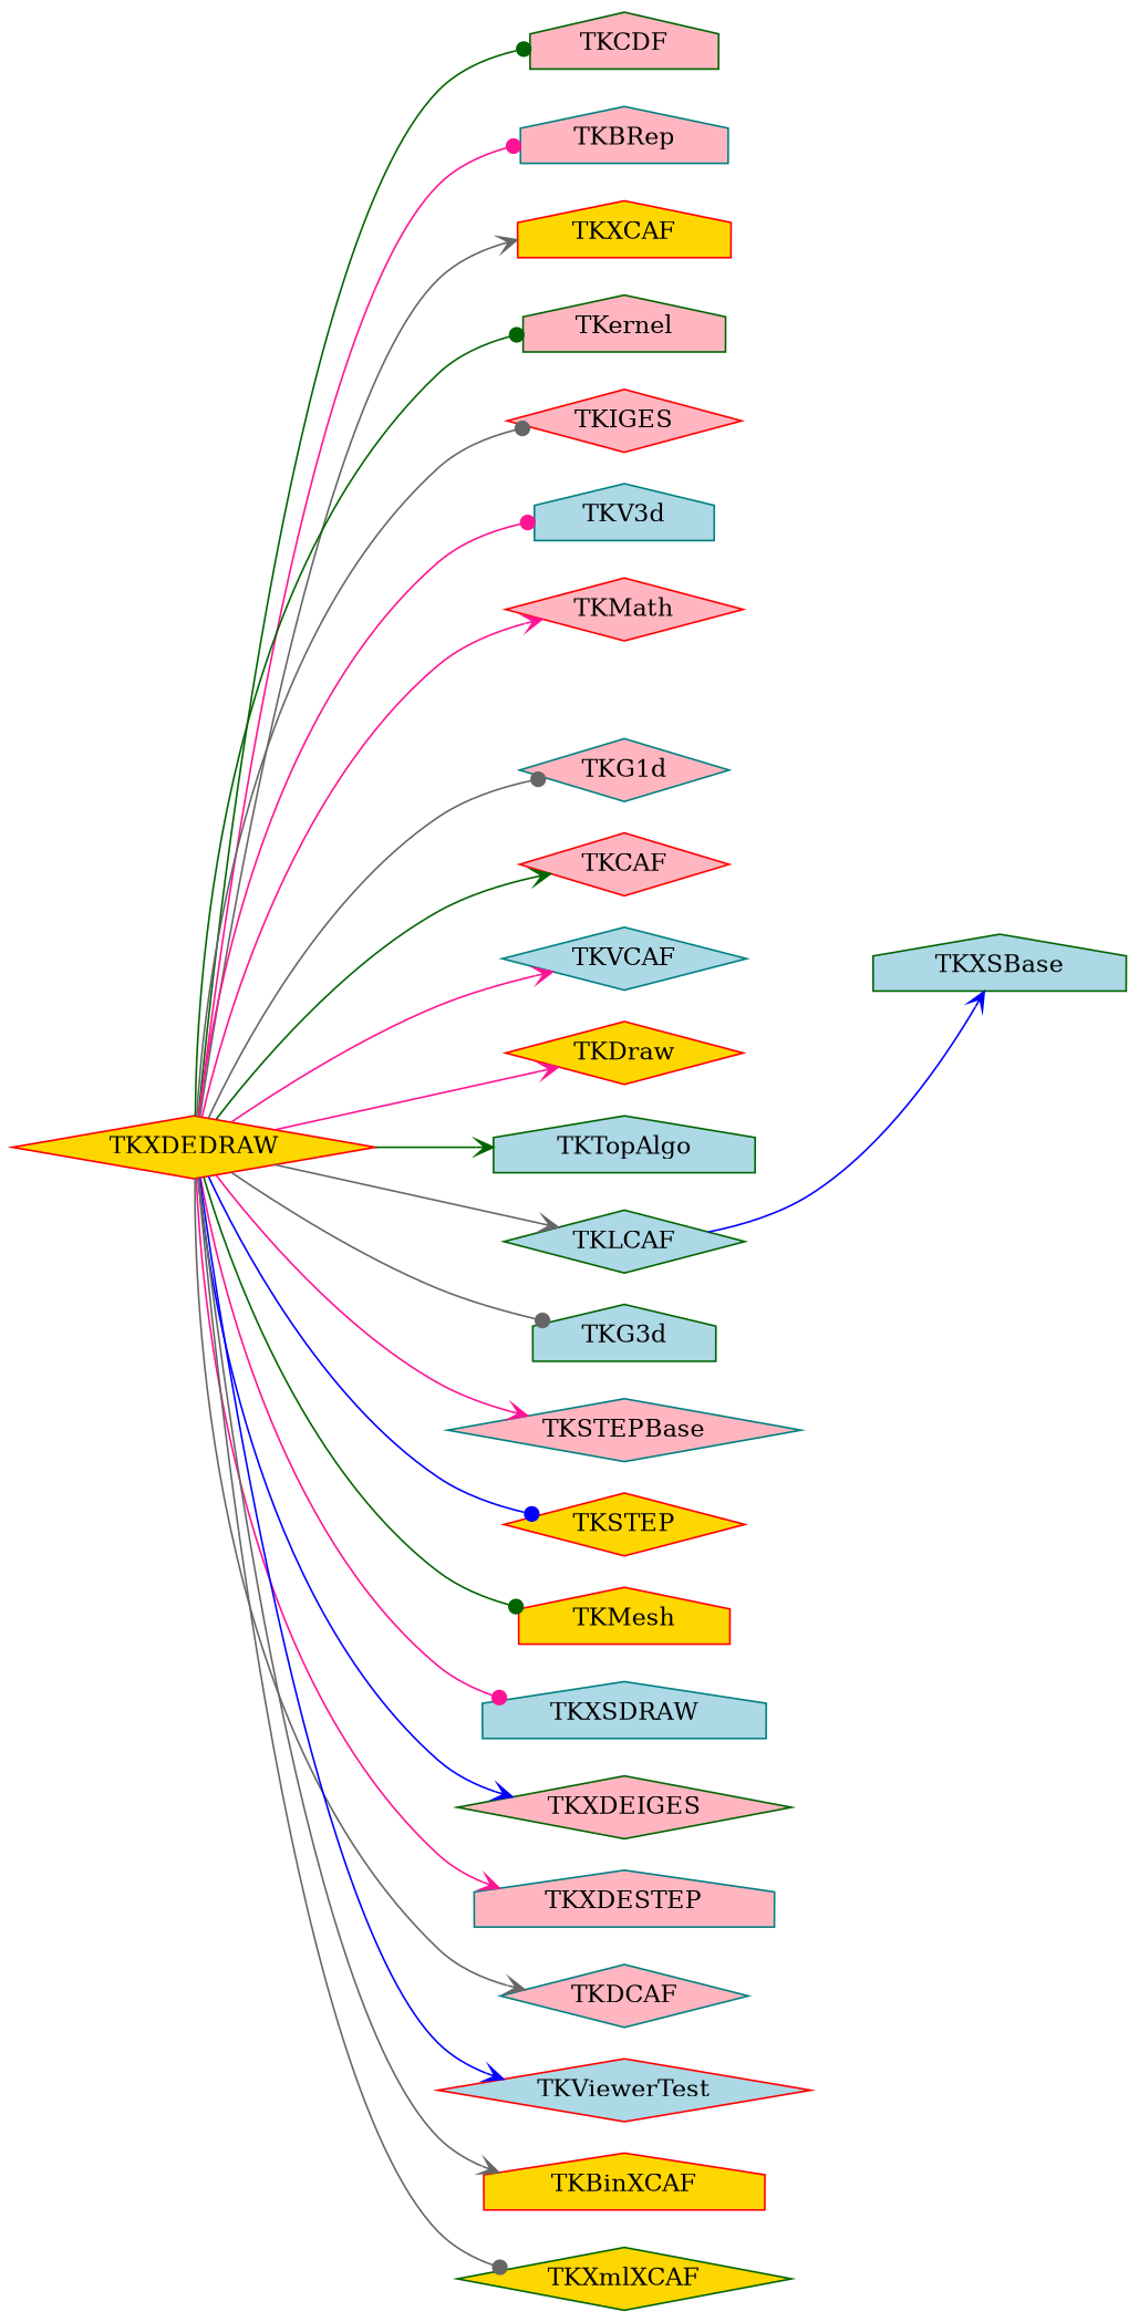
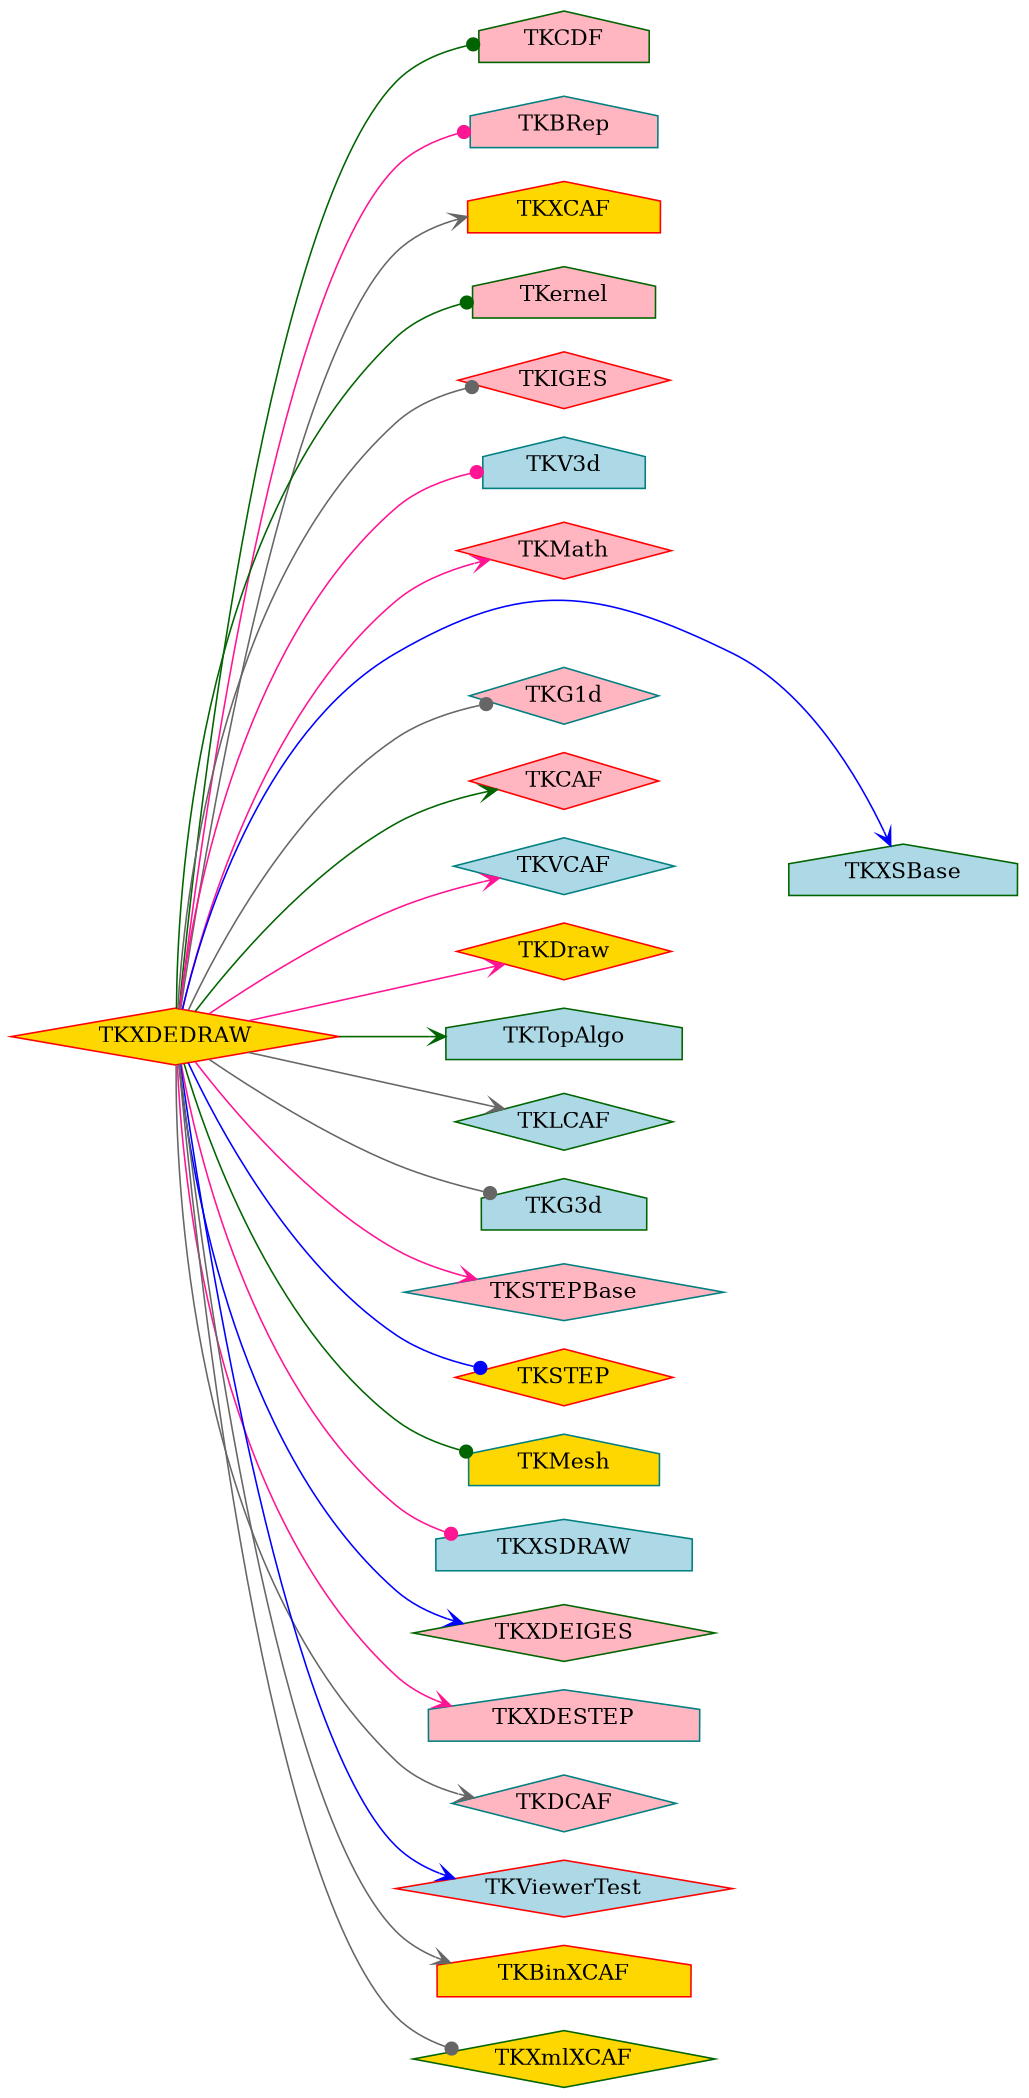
  digraph {
    aspect=1
    rankdir=LR
    node [color=red fillcolor=lightpink shape=diamond style=filled]
    edge [arrowhead=vee color=deeppink style=solid]
    TKXDEDRAW [fillcolor=gold]
    TKCDF [color=darkgreen shape=house]
    TKBRep [color=teal shape=house]
    TKXCAF [fillcolor=gold shape=house]
    TKernel [color=darkgreen shape=house]
    TKIGES
    TKV3d [color=teal fillcolor=lightblue shape=house]
    TKMath
    TKXSBase [color=darkgreen fillcolor=lightblue shape=house]
    n10 [color=teal label=TKG1d]
    TKCAF
    TKVCAF [color=teal fillcolor=lightblue]
    TKDraw [fillcolor=gold]
    TKTopAlgo [color=darkgreen fillcolor=lightblue shape=house]
    TKLCAF [color=darkgreen fillcolor=lightblue]
    TKG3d [color=darkgreen fillcolor=lightblue shape=house]
    TKSTEPBase [color=teal]
    TKSTEP [fillcolor=gold]
-   TKMesh [fillcolor=gold shape=house]
+   TKMesh [color=teal fillcolor=gold shape=house]
    TKXSDRAW [color=teal fillcolor=lightblue shape=house]
    TKXDEIGES [color=darkgreen]
    TKXDESTEP [color=teal shape=house]
    TKDCAF [color=teal]
    TKViewerTest [fillcolor=lightblue]
    TKBinXCAF [fillcolor=gold shape=house]
    TKXmlXCAF [color=darkgreen fillcolor=gold]
    TKXDEDRAW -> TKCDF [arrowhead=dot color=darkgreen]
    TKXDEDRAW -> TKBRep [arrowhead=dot]
    TKXDEDRAW -> TKXCAF [color=gray40]
    TKXDEDRAW -> TKernel [arrowhead=dot color=darkgreen]
    TKXDEDRAW -> TKIGES [arrowhead=dot color=gray40]
    TKXDEDRAW -> TKV3d [arrowhead=dot]
    TKXDEDRAW -> TKMath
-   TKLCAF -> TKXSBase [color=blue]
+   TKXDEDRAW -> TKXSBase [color=blue]
    TKXDEDRAW -> n10 [arrowhead=dot color=gray40]
    TKXDEDRAW -> TKCAF [color=darkgreen]
    TKXDEDRAW -> TKVCAF
    TKXDEDRAW -> TKDraw
    TKXDEDRAW -> TKTopAlgo [color=darkgreen]
    TKXDEDRAW -> TKLCAF [color=gray40]
    TKXDEDRAW -> TKG3d [arrowhead=dot color=gray40]
    TKXDEDRAW -> TKSTEPBase
    TKXDEDRAW -> TKSTEP [arrowhead=dot color=blue]
    TKXDEDRAW -> TKMesh [arrowhead=dot color=darkgreen]
    TKXDEDRAW -> TKXSDRAW [arrowhead=dot]
    TKXDEDRAW -> TKXDEIGES [color=blue]
    TKXDEDRAW -> TKXDESTEP
    TKXDEDRAW -> TKDCAF [color=gray40]
    TKXDEDRAW -> TKViewerTest [color=blue]
    TKXDEDRAW -> TKBinXCAF [color=gray40]
    TKXDEDRAW -> TKXmlXCAF [arrowhead=dot color=gray40]
  }
